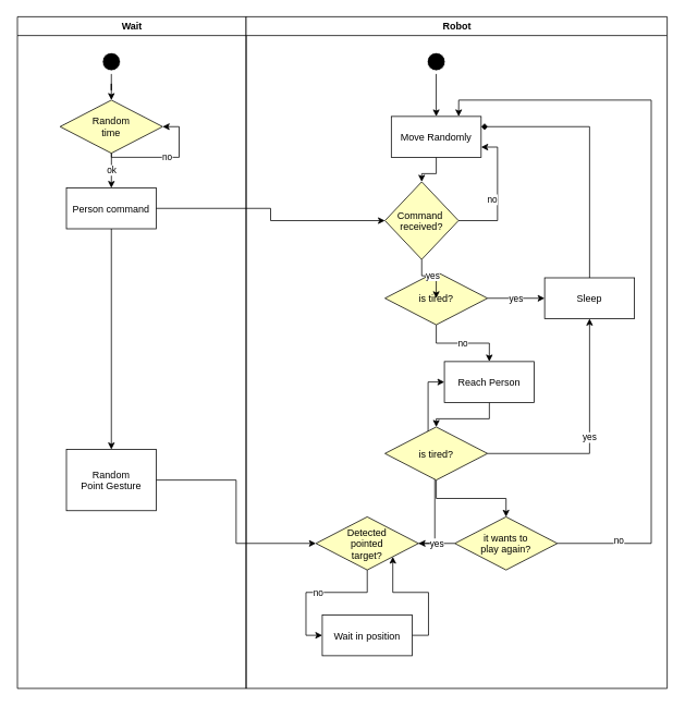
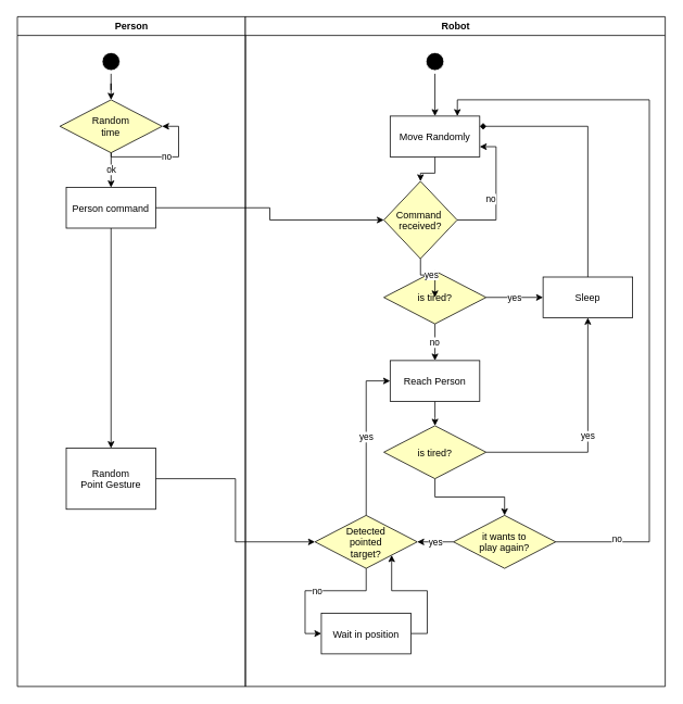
  <mxCell id="0" />
  <mxCell id="1" parent="0" />
- <mxCell id="2" value="Wait" style="swimlane;whiteSpace=wrap" parent="1" vertex="1"><mxGeometry x="20.5" y="20" width="280" height="822" as="geometry" /></mxCell>
+ <mxCell id="2" value="Person" style="swimlane;whiteSpace=wrap" parent="1" vertex="1"><mxGeometry x="20.5" y="20" width="280" height="822" as="geometry" /></mxCell>
  <mxCell id="3" style="edgeStyle=orthogonalEdgeStyle;rounded=0;orthogonalLoop=1;jettySize=auto;html=1;entryX=0.5;entryY=0;entryDx=0;entryDy=0;strokeColor=#000000;" parent="2" source="4" target="9" edge="1"><mxGeometry relative="1" as="geometry" /></mxCell>
  <mxCell id="4" value="" style="ellipse;shape=startState;fillColor=#000000;strokeColor=#FFFFFF;" parent="2" vertex="1"><mxGeometry x="100" y="40" width="30" height="30" as="geometry" /></mxCell>
  <mxCell id="5" style="edgeStyle=orthogonalEdgeStyle;rounded=0;orthogonalLoop=1;jettySize=auto;html=1;entryX=0.5;entryY=0;entryDx=0;entryDy=0;strokeColor=#000000;" parent="2" source="6" target="7" edge="1"><mxGeometry relative="1" as="geometry" /></mxCell>
  <mxCell id="6" value="Person command" style="" parent="2" vertex="1"><mxGeometry x="60" y="209.5" width="110" height="50" as="geometry" /></mxCell>
  <mxCell id="7" value="Random&#10;Point Gesture" style="" parent="2" vertex="1"><mxGeometry x="60" y="529.5" width="110" height="75" as="geometry" /></mxCell>
  <mxCell id="8" value="ok" style="edgeStyle=orthogonalEdgeStyle;rounded=0;orthogonalLoop=1;jettySize=auto;html=1;entryX=0.5;entryY=0;entryDx=0;entryDy=0;strokeColor=#000000;" parent="2" source="9" target="6" edge="1"><mxGeometry relative="1" as="geometry" /></mxCell>
  <mxCell id="9" value="Random&#10;time" style="rhombus;fillColor=#ffffc0;" parent="2" vertex="1"><mxGeometry x="52.25" y="102" width="125.5" height="65" as="geometry" /></mxCell>
  <mxCell id="10" value="no" style="edgeStyle=orthogonalEdgeStyle;rounded=0;orthogonalLoop=1;jettySize=auto;html=1;entryX=1;entryY=0.5;entryDx=0;entryDy=0;strokeColor=#000000;" parent="2" source="9" target="9" edge="1"><mxGeometry relative="1" as="geometry"><Array as="points"><mxPoint x="115" y="172" /><mxPoint x="198" y="172" /><mxPoint x="198" y="135" /></Array></mxGeometry></mxCell>
  <mxCell id="11" value="Robot" style="swimlane;whiteSpace=wrap" parent="1" vertex="1"><mxGeometry x="300.5" y="20" width="515.5" height="822" as="geometry" /></mxCell>
  <mxCell id="12" style="edgeStyle=orthogonalEdgeStyle;rounded=0;orthogonalLoop=1;jettySize=auto;html=1;strokeColor=#000000;" parent="11" source="13" target="15" edge="1"><mxGeometry relative="1" as="geometry" /></mxCell>
  <mxCell id="13" value="" style="ellipse;shape=startState;fillColor=#000000;strokeColor=#FFFFFF;" parent="11" vertex="1"><mxGeometry x="217.75" y="40" width="30" height="30" as="geometry" /></mxCell>
  <mxCell id="14" style="edgeStyle=orthogonalEdgeStyle;rounded=0;orthogonalLoop=1;jettySize=auto;html=1;entryX=0.5;entryY=0;entryDx=0;entryDy=0;strokeColor=#000000;" parent="11" source="15" target="18" edge="1"><mxGeometry relative="1" as="geometry" /></mxCell>
  <mxCell id="15" value="Move Randomly" style="" parent="11" vertex="1"><mxGeometry x="177.75" y="122" width="110" height="50" as="geometry" /></mxCell>
  <mxCell id="16" style="edgeStyle=orthogonalEdgeStyle;rounded=0;orthogonalLoop=1;jettySize=auto;html=1;entryX=1;entryY=0.75;entryDx=0;entryDy=0;strokeColor=#000000;exitX=1;exitY=0.5;exitDx=0;exitDy=0;" parent="11" source="18" target="15" edge="1"><mxGeometry relative="1" as="geometry" /></mxCell>
  <mxCell id="17" value="no" style="edgeLabel;html=1;align=center;verticalAlign=middle;resizable=0;points=[];" parent="16" vertex="1" connectable="0"><mxGeometry x="-0.674" y="13" relative="1" as="geometry"><mxPoint x="15" y="-13" as="offset" /></mxGeometry></mxCell>
  <mxCell id="18" value="Command &#10;received?" style="rhombus;fillColor=#ffffc0;" parent="11" vertex="1"><mxGeometry x="170" y="202" width="90" height="95" as="geometry" /></mxCell>
  <mxCell id="19" value="yes" style="edgeStyle=orthogonalEdgeStyle;rounded=0;orthogonalLoop=1;jettySize=auto;html=1;entryX=0;entryY=0.5;entryDx=0;entryDy=0;strokeColor=#000000;" parent="11" source="21" target="24" edge="1"><mxGeometry relative="1" as="geometry" /></mxCell>
  <mxCell id="20" value="no" style="edgeStyle=orthogonalEdgeStyle;rounded=0;orthogonalLoop=1;jettySize=auto;html=1;entryX=0.5;entryY=0;entryDx=0;entryDy=0;strokeColor=#000000;" parent="11" source="21" target="26" edge="1"><mxGeometry relative="1" as="geometry" /></mxCell>
  <mxCell id="21" value="is tired?" style="rhombus;fillColor=#ffffc0;" parent="11" vertex="1"><mxGeometry x="170" y="312" width="125.5" height="65" as="geometry" /></mxCell>
  <mxCell id="22" value="yes" style="edgeStyle=orthogonalEdgeStyle;rounded=0;orthogonalLoop=1;jettySize=auto;html=1;strokeColor=#000000;" parent="11" source="18" target="21" edge="1"><mxGeometry relative="1" as="geometry" /></mxCell>
  <mxCell id="23" style="edgeStyle=orthogonalEdgeStyle;rounded=0;orthogonalLoop=1;jettySize=auto;html=1;entryX=1;entryY=0.25;entryDx=0;entryDy=0;strokeColor=#000000;endArrow=diamond;" parent="11" source="24" target="15" edge="1"><mxGeometry relative="1" as="geometry"><Array as="points"><mxPoint x="421" y="135" /></Array></mxGeometry></mxCell>
  <mxCell id="24" value="Sleep" style="" parent="11" vertex="1"><mxGeometry x="365.5" y="319.5" width="110" height="50" as="geometry" /></mxCell>
  <mxCell id="25" style="edgeStyle=orthogonalEdgeStyle;rounded=0;orthogonalLoop=1;jettySize=auto;html=1;" edge="1" parent="11" source="26" target="35"><mxGeometry relative="1" as="geometry" /></mxCell>
- <mxCell id="26" value="Reach Person" style="" parent="11" vertex="1"><mxGeometry x="242.75" y="422" width="110" height="50" as="geometry" /></mxCell>
+ <mxCell id="26" value="Reach Person" style="" parent="11" vertex="1"><mxGeometry x="177.75" y="422" width="110" height="50" as="geometry" /></mxCell>
  <mxCell id="27" value="no" style="edgeStyle=orthogonalEdgeStyle;rounded=0;orthogonalLoop=1;jettySize=auto;html=1;entryX=0;entryY=0.5;entryDx=0;entryDy=0;" edge="1" parent="11" source="30" target="32"><mxGeometry relative="1" as="geometry" /></mxCell>
  <mxCell id="28" style="edgeStyle=orthogonalEdgeStyle;rounded=0;orthogonalLoop=1;jettySize=auto;html=1;entryX=0;entryY=0.5;entryDx=0;entryDy=0;" edge="1" parent="11" source="30" target="26"><mxGeometry relative="1" as="geometry" /></mxCell>
  <mxCell id="29" value="yes" style="edgeLabel;html=1;align=center;verticalAlign=middle;resizable=0;points=[];" vertex="1" connectable="0" parent="28"><mxGeometry x="-0.007" relative="1" as="geometry"><mxPoint as="offset" /></mxGeometry></mxCell>
  <mxCell id="30" value="Detected&#10;pointed&#10;target?" style="rhombus;fillColor=#ffffc0;" parent="11" vertex="1"><mxGeometry x="85.5" y="612.03" width="125.5" height="65" as="geometry" /></mxCell>
  <mxCell id="31" style="edgeStyle=orthogonalEdgeStyle;rounded=0;orthogonalLoop=1;jettySize=auto;html=1;entryX=1;entryY=1;entryDx=0;entryDy=0;exitX=1;exitY=0.5;exitDx=0;exitDy=0;" edge="1" parent="11" source="32" target="30"><mxGeometry relative="1" as="geometry" /></mxCell>
  <mxCell id="32" value="Wait in position" style="" parent="11" vertex="1"><mxGeometry x="93.25" y="732" width="110" height="50" as="geometry" /></mxCell>
  <mxCell id="33" value="yes" style="edgeStyle=orthogonalEdgeStyle;rounded=0;orthogonalLoop=1;jettySize=auto;html=1;entryX=0.5;entryY=1;entryDx=0;entryDy=0;strokeColor=#000000;" parent="11" source="35" target="24" edge="1"><mxGeometry relative="1" as="geometry" /></mxCell>
  <mxCell id="34" style="edgeStyle=orthogonalEdgeStyle;rounded=0;orthogonalLoop=1;jettySize=auto;html=1;entryX=0.5;entryY=0;entryDx=0;entryDy=0;" edge="1" parent="11" source="35" target="37"><mxGeometry relative="1" as="geometry" /></mxCell>
  <mxCell id="35" value="is tired?" style="rhombus;fillColor=#ffffc0;" parent="11" vertex="1"><mxGeometry x="170" y="502" width="125.5" height="65" as="geometry" /></mxCell>
  <mxCell id="36" value="yes" style="edgeStyle=orthogonalEdgeStyle;rounded=0;orthogonalLoop=1;jettySize=auto;html=1;entryX=1;entryY=0.5;entryDx=0;entryDy=0;" edge="1" parent="11" source="37" target="30"><mxGeometry relative="1" as="geometry" /></mxCell>
  <mxCell id="37" value="it wants to&#10;play again?" style="rhombus;fillColor=#ffffc0;" vertex="1" parent="11"><mxGeometry x="255.5" y="612.03" width="125.5" height="65" as="geometry" /></mxCell>
  <mxCell id="38" style="edgeStyle=orthogonalEdgeStyle;rounded=0;orthogonalLoop=1;jettySize=auto;html=1;entryX=0.75;entryY=0;entryDx=0;entryDy=0;" edge="1" parent="11" source="37" target="15"><mxGeometry relative="1" as="geometry"><mxPoint x="485.5" y="272" as="targetPoint" /><Array as="points"><mxPoint x="496" y="645" /><mxPoint x="496" y="102" /><mxPoint x="260" y="102" /></Array></mxGeometry></mxCell>
  <mxCell id="39" value="no" style="edgeLabel;html=1;align=center;verticalAlign=middle;resizable=0;points=[];" vertex="1" connectable="0" parent="38"><mxGeometry x="-0.836" y="4" relative="1" as="geometry"><mxPoint as="offset" /></mxGeometry></mxCell>
  <mxCell id="40" style="edgeStyle=orthogonalEdgeStyle;rounded=0;orthogonalLoop=1;jettySize=auto;html=1;entryX=0;entryY=0.5;entryDx=0;entryDy=0;strokeColor=#000000;" parent="1" source="6" target="18" edge="1"><mxGeometry relative="1" as="geometry" /></mxCell>
  <mxCell id="41" style="edgeStyle=orthogonalEdgeStyle;rounded=0;orthogonalLoop=1;jettySize=auto;html=1;entryX=0;entryY=0.5;entryDx=0;entryDy=0;strokeColor=#000000;" parent="1" source="7" target="30" edge="1"><mxGeometry relative="1" as="geometry" /></mxCell>
